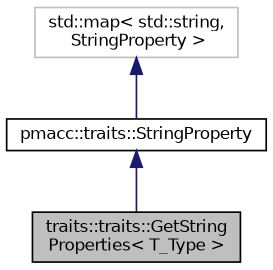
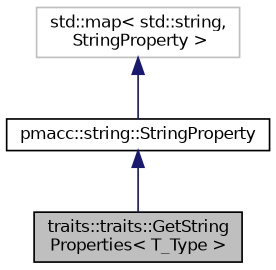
  digraph {
    node [color=black fillcolor=white fontname=Helvetica fontsize=10 shape=record style=filled]
    edge [color=midnightblue dir=back fontname=Helvetica fontsize=10 labelfontname=Helvetica labelfontsize=10 style=solid]
    n1 [fillcolor=grey75 fontcolor=black height=0.2 label="traits::traits::GetString\lProperties\< T_Type \>" width=0.4]
-   n2 [height=0.2 label="pmacc::traits::StringProperty" width=0.4]
+   n2 [height=0.2 label="pmacc::string::StringProperty" width=0.4]
    n3 [color=grey75 height=0.2 label="std::map\< std::string,\l StringProperty \>" width=0.4]
    n2 -> n1
    n3 -> n2
  }
